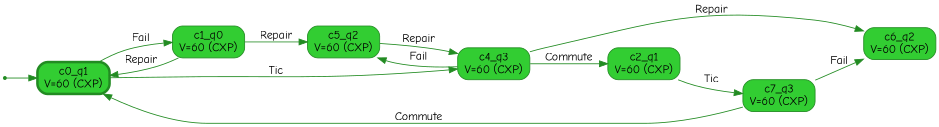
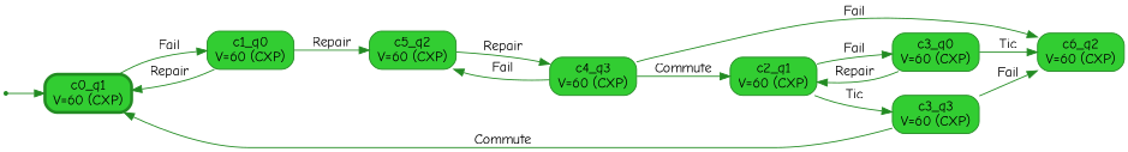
  digraph {
    fontname="Comic Neue"
    rankdir=LR
    node [color=forestgreen fontname="Comic Neue" shape=box fillcolor=limegreen style="rounded, filled"]
    edge [color=forestgreen fontname="Comic Neue"]
    __invisible__ [shape=point fillcolor="" style=""]
    n2 [label="c0_q1\nV=60 (CXP)" penwidth=3]
    n3 [label="c1_q0\nV=60 (CXP)"]
    n4 [label="c4_q3\nV=60 (CXP)"]
    n5 [label="c5_q2\nV=60 (CXP)"]
    n6 [label="c2_q1\nV=60 (CXP)"]
    n7 [label="c6_q2\nV=60 (CXP)"]
-   n9 [label="c7_q3\nV=60 (CXP)"]
+   n8 [label="c3_q0\nV=60 (CXP)"]
+   n9 [label="c3_q3\nV=60 (CXP)"]
    __invisible__ -> n2
    n2 -> n3 [label=Fail]
-   n2 -> n4 [label=Tic]
    n3 -> n2 [label=Repair]
    n3 -> n5 [label=Repair]
    n4 -> n5 [label=Fail]
    n4 -> n6 [label=Commute]
-   n4 -> n7 [label=Repair]
+   n4 -> n7 [label=Fail]
    n5 -> n4 [label=Repair]
+   n6 -> n8 [label=Fail]
    n6 -> n9 [label=Tic]
+   n8 -> n6 [label=Repair]
+   n8 -> n7 [label=Tic]
    n9 -> n2 [label=Commute]
    n9 -> n7 [label=Fail]
  }
